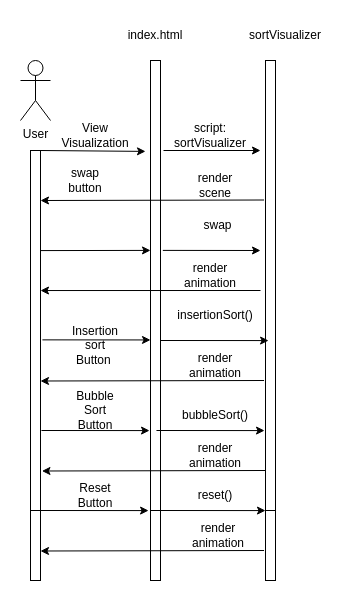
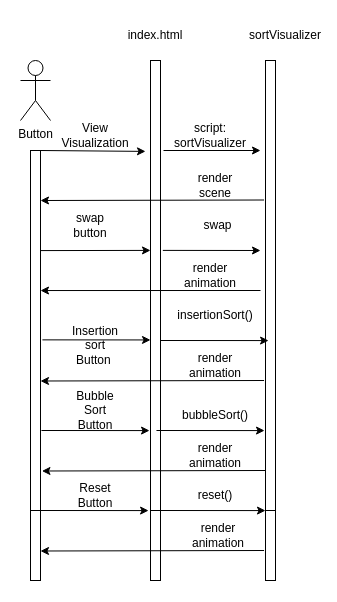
  <mxCell id="0" />
  <mxCell id="1" parent="0" />
- <mxCell id="2" value="User" style="shape=umlActor;verticalLabelPosition=bottom;verticalAlign=top;html=1;outlineConnect=0;" parent="1" vertex="1"><mxGeometry x="20" y="60" width="30" height="60" as="geometry" /></mxCell>
+ <mxCell id="2" value="Button" style="shape=umlActor;verticalLabelPosition=bottom;verticalAlign=top;html=1;outlineConnect=0;" parent="1" vertex="1"><mxGeometry x="20" y="60" width="30" height="60" as="geometry" /></mxCell>
  <mxCell id="3" value="" style="rounded=0;whiteSpace=wrap;html=1;" parent="1" vertex="1"><mxGeometry x="30" y="150" width="10" height="360" as="geometry" /></mxCell>
  <mxCell id="4" value="" style="rounded=0;whiteSpace=wrap;html=1;" parent="1" vertex="1"><mxGeometry x="150" y="60" width="10" height="450" as="geometry" /></mxCell>
  <mxCell id="5" value="" style="rounded=0;whiteSpace=wrap;html=1;" parent="1" vertex="1"><mxGeometry x="265" y="60" width="10" height="450" as="geometry" /></mxCell>
  <mxCell id="6" value="sortVisualizer" style="text;html=1;strokeColor=none;fillColor=none;align=center;verticalAlign=middle;whiteSpace=wrap;rounded=0;" parent="1" vertex="1"><mxGeometry x="255" y="20" width="60" height="30" as="geometry" /></mxCell>
  <mxCell id="7" value="" style="endArrow=classic;html=1;rounded=0;exitX=1;exitY=0;exitDx=0;exitDy=0;entryX=-0.5;entryY=0.202;entryDx=0;entryDy=0;entryPerimeter=0;" parent="1" source="3" target="4" edge="1"><mxGeometry width="50" height="50" relative="1" as="geometry"><mxPoint x="200" y="340" as="sourcePoint" /><mxPoint x="140" y="150" as="targetPoint" /><Array as="points" /></mxGeometry></mxCell>
  <mxCell id="8" value="View Visualization" style="text;html=1;strokeColor=none;fillColor=none;align=center;verticalAlign=middle;whiteSpace=wrap;rounded=0;" parent="1" vertex="1"><mxGeometry x="65" y="120" width="60" height="30" as="geometry" /></mxCell>
  <mxCell id="9" value="" style="endArrow=classic;html=1;rounded=0;" parent="1" edge="1"><mxGeometry width="50" height="50" relative="1" as="geometry"><mxPoint x="163" y="150" as="sourcePoint" /><mxPoint x="260" y="150" as="targetPoint" /></mxGeometry></mxCell>
  <mxCell id="10" value="script: sortVisualizer" style="text;html=1;strokeColor=none;fillColor=none;align=center;verticalAlign=middle;whiteSpace=wrap;rounded=0;" parent="1" vertex="1"><mxGeometry x="180" y="120" width="60" height="30" as="geometry" /></mxCell>
  <mxCell id="11" value="index.html" style="text;html=1;strokeColor=none;fillColor=none;align=center;verticalAlign=middle;whiteSpace=wrap;rounded=0;" parent="1" vertex="1"><mxGeometry x="125" y="20" width="60" height="30" as="geometry" /></mxCell>
  <mxCell id="12" value="" style="endArrow=classic;html=1;rounded=0;exitX=-0.145;exitY=0.31;exitDx=0;exitDy=0;exitPerimeter=0;" parent="1" source="5" edge="1"><mxGeometry width="50" height="50" relative="1" as="geometry"><mxPoint x="260" y="200" as="sourcePoint" /><mxPoint x="40" y="200" as="targetPoint" /></mxGeometry></mxCell>
  <mxCell id="13" value="&lt;div&gt;render&lt;/div&gt;&lt;div&gt;scene&lt;br&gt;&lt;/div&gt;" style="text;html=1;strokeColor=none;fillColor=none;align=center;verticalAlign=middle;whiteSpace=wrap;rounded=0;" parent="1" vertex="1"><mxGeometry x="185" y="170" width="60" height="30" as="geometry" /></mxCell>
  <mxCell id="14" value="" style="endArrow=classic;html=1;rounded=0;entryX=0;entryY=0.422;entryDx=0;entryDy=0;entryPerimeter=0;exitX=1;exitY=0.278;exitDx=0;exitDy=0;exitPerimeter=0;" parent="1" source="3" target="4" edge="1"><mxGeometry width="50" height="50" relative="1" as="geometry"><mxPoint x="200" y="320" as="sourcePoint" /><mxPoint x="250" y="270" as="targetPoint" /></mxGeometry></mxCell>
- <mxCell id="15" value="swap button" style="text;html=1;strokeColor=none;fillColor=none;align=center;verticalAlign=middle;whiteSpace=wrap;rounded=0;" parent="1" vertex="1"><mxGeometry x="55" y="165" width="60" height="30" as="geometry" /></mxCell>
+ <mxCell id="15" value="swap button" style="text;html=1;strokeColor=none;fillColor=none;align=center;verticalAlign=middle;whiteSpace=wrap;rounded=0;" parent="1" vertex="1"><mxGeometry x="60" y="210" width="60" height="30" as="geometry" /></mxCell>
  <mxCell id="16" value="" style="endArrow=classic;html=1;rounded=0;exitX=1.233;exitY=0.422;exitDx=0;exitDy=0;exitPerimeter=0;" parent="1" source="4" edge="1"><mxGeometry width="50" height="50" relative="1" as="geometry"><mxPoint x="200" y="320" as="sourcePoint" /><mxPoint x="260" y="250" as="targetPoint" /></mxGeometry></mxCell>
  <mxCell id="17" value="swap" style="text;html=1;strokeColor=none;fillColor=none;align=center;verticalAlign=middle;whiteSpace=wrap;rounded=0;" parent="1" vertex="1"><mxGeometry x="190" y="210" width="55" height="30" as="geometry" /></mxCell>
  <mxCell id="18" value="" style="endArrow=classic;html=1;rounded=0;entryX=1;entryY=0.389;entryDx=0;entryDy=0;entryPerimeter=0;" parent="1" target="3" edge="1"><mxGeometry width="50" height="50" relative="1" as="geometry"><mxPoint x="260" y="290" as="sourcePoint" /><mxPoint x="250" y="270" as="targetPoint" /></mxGeometry></mxCell>
  <mxCell id="19" value="render&lt;br&gt;&lt;div&gt;animation&lt;/div&gt;" style="text;html=1;strokeColor=none;fillColor=none;align=center;verticalAlign=middle;whiteSpace=wrap;rounded=0;" parent="1" vertex="1"><mxGeometry x="180" y="260" width="60" height="30" as="geometry" /></mxCell>
  <mxCell id="20" value="Insertion sort Button&amp;nbsp;" style="text;html=1;strokeColor=none;fillColor=none;align=center;verticalAlign=middle;whiteSpace=wrap;rounded=0;fontColor=#000000;" vertex="1" parent="1"><mxGeometry x="65" y="320" width="60" height="50" as="geometry" /></mxCell>
  <mxCell id="21" value="insertionSort()" style="text;html=1;strokeColor=none;fillColor=none;align=center;verticalAlign=middle;whiteSpace=wrap;rounded=0;fontColor=#000000;" vertex="1" parent="1"><mxGeometry x="170" y="300" width="90" height="30" as="geometry" /></mxCell>
  <mxCell id="22" value="" style="endArrow=classic;html=1;rounded=0;fontColor=#000000;exitX=1.192;exitY=0.526;exitDx=0;exitDy=0;exitPerimeter=0;entryX=0;entryY=0.621;entryDx=0;entryDy=0;entryPerimeter=0;" edge="1" parent="1" source="3" target="4"><mxGeometry width="50" height="50" relative="1" as="geometry"><mxPoint x="210" y="330" as="sourcePoint" /><mxPoint x="260" y="280" as="targetPoint" /></mxGeometry></mxCell>
  <mxCell id="23" value="" style="endArrow=classic;html=1;rounded=0;fontColor=#000000;exitX=1.192;exitY=0.526;exitDx=0;exitDy=0;exitPerimeter=0;entryX=0;entryY=0.621;entryDx=0;entryDy=0;entryPerimeter=0;" edge="1" parent="1"><mxGeometry width="50" height="50" relative="1" as="geometry"><mxPoint x="160" y="340" as="sourcePoint" /><mxPoint x="268.08" y="340.09" as="targetPoint" /></mxGeometry></mxCell>
  <mxCell id="24" value="render&lt;br&gt;&lt;div&gt;animation&lt;/div&gt;" style="text;html=1;strokeColor=none;fillColor=none;align=center;verticalAlign=middle;whiteSpace=wrap;rounded=0;" vertex="1" parent="1"><mxGeometry x="185" y="350" width="60" height="30" as="geometry" /></mxCell>
  <mxCell id="25" value="" style="endArrow=classic;html=1;rounded=0;exitX=-0.145;exitY=0.31;exitDx=0;exitDy=0;exitPerimeter=0;" edge="1" parent="1"><mxGeometry width="50" height="50" relative="1" as="geometry"><mxPoint x="263.55" y="380" as="sourcePoint" /><mxPoint x="40" y="380.5" as="targetPoint" /></mxGeometry></mxCell>
  <mxCell id="26" value="Bubble Sort Button" style="text;html=1;strokeColor=none;fillColor=none;align=center;verticalAlign=middle;whiteSpace=wrap;rounded=0;fontColor=#000000;" vertex="1" parent="1"><mxGeometry x="65" y="390" width="60" height="40" as="geometry" /></mxCell>
  <mxCell id="27" value="bubbleSort()" style="text;html=1;strokeColor=none;fillColor=none;align=center;verticalAlign=middle;whiteSpace=wrap;rounded=0;fontColor=#000000;" vertex="1" parent="1"><mxGeometry x="185" y="400" width="60" height="30" as="geometry" /></mxCell>
  <mxCell id="28" value="" style="endArrow=classic;html=1;rounded=0;fontColor=#000000;exitX=1.192;exitY=0.526;exitDx=0;exitDy=0;exitPerimeter=0;entryX=0;entryY=0.621;entryDx=0;entryDy=0;entryPerimeter=0;" edge="1" parent="1"><mxGeometry width="50" height="50" relative="1" as="geometry"><mxPoint x="40.96" y="430" as="sourcePoint" /><mxPoint x="149.04" y="430.09" as="targetPoint" /></mxGeometry></mxCell>
  <mxCell id="29" value="" style="endArrow=classic;html=1;rounded=0;fontColor=#000000;exitX=1.192;exitY=0.526;exitDx=0;exitDy=0;exitPerimeter=0;entryX=0;entryY=0.621;entryDx=0;entryDy=0;entryPerimeter=0;" edge="1" parent="1"><mxGeometry width="50" height="50" relative="1" as="geometry"><mxPoint x="155.96" y="430" as="sourcePoint" /><mxPoint x="264.04" y="430.09" as="targetPoint" /></mxGeometry></mxCell>
  <mxCell id="30" value="render&lt;br&gt;&lt;div&gt;animation&lt;/div&gt;" style="text;html=1;strokeColor=none;fillColor=none;align=center;verticalAlign=middle;whiteSpace=wrap;rounded=0;" vertex="1" parent="1"><mxGeometry x="185" y="440" width="60" height="30" as="geometry" /></mxCell>
  <mxCell id="31" value="" style="endArrow=classic;html=1;rounded=0;exitX=-0.145;exitY=0.31;exitDx=0;exitDy=0;exitPerimeter=0;" edge="1" parent="1"><mxGeometry width="50" height="50" relative="1" as="geometry"><mxPoint x="265" y="470" as="sourcePoint" /><mxPoint x="41.45" y="470.5" as="targetPoint" /></mxGeometry></mxCell>
  <mxCell id="32" value="Reset Button" style="text;html=1;strokeColor=none;fillColor=none;align=center;verticalAlign=middle;whiteSpace=wrap;rounded=0;fontColor=#000000;" vertex="1" parent="1"><mxGeometry x="65" y="480" width="60" height="30" as="geometry" /></mxCell>
  <mxCell id="33" value="reset()" style="text;html=1;strokeColor=none;fillColor=none;align=center;verticalAlign=middle;whiteSpace=wrap;rounded=0;fontColor=#000000;" vertex="1" parent="1"><mxGeometry x="185" y="480" width="60" height="30" as="geometry" /></mxCell>
  <mxCell id="34" value="" style="rounded=0;whiteSpace=wrap;html=1;" vertex="1" parent="1"><mxGeometry x="30" y="510" width="10" height="70" as="geometry" /></mxCell>
  <mxCell id="35" value="" style="rounded=0;whiteSpace=wrap;html=1;" vertex="1" parent="1"><mxGeometry x="150" y="510" width="10" height="70" as="geometry" /></mxCell>
  <mxCell id="36" value="" style="rounded=0;whiteSpace=wrap;html=1;" vertex="1" parent="1"><mxGeometry x="265" y="510" width="10" height="70" as="geometry" /></mxCell>
  <mxCell id="37" value="render&lt;br&gt;&lt;div&gt;animation&lt;/div&gt;" style="text;html=1;strokeColor=none;fillColor=none;align=center;verticalAlign=middle;whiteSpace=wrap;rounded=0;" vertex="1" parent="1"><mxGeometry x="187.5" y="520" width="60" height="30" as="geometry" /></mxCell>
  <mxCell id="38" value="" style="endArrow=classic;html=1;rounded=0;fontColor=#000000;exitX=1.192;exitY=0.526;exitDx=0;exitDy=0;exitPerimeter=0;entryX=0;entryY=0.621;entryDx=0;entryDy=0;entryPerimeter=0;" edge="1" parent="1"><mxGeometry width="50" height="50" relative="1" as="geometry"><mxPoint x="40" y="510" as="sourcePoint" /><mxPoint x="148.08" y="510.09" as="targetPoint" /></mxGeometry></mxCell>
  <mxCell id="39" value="" style="endArrow=classic;html=1;rounded=0;fontColor=#000000;exitX=1.192;exitY=0.526;exitDx=0;exitDy=0;exitPerimeter=0;entryX=0;entryY=0.621;entryDx=0;entryDy=0;entryPerimeter=0;" edge="1" parent="1"><mxGeometry width="50" height="50" relative="1" as="geometry"><mxPoint x="156.92" y="510" as="sourcePoint" /><mxPoint x="265" y="510.09" as="targetPoint" /></mxGeometry></mxCell>
  <mxCell id="40" value="" style="endArrow=classic;html=1;rounded=0;exitX=-0.145;exitY=0.31;exitDx=0;exitDy=0;exitPerimeter=0;" edge="1" parent="1"><mxGeometry width="50" height="50" relative="1" as="geometry"><mxPoint x="263.55" y="550" as="sourcePoint" /><mxPoint x="40" y="550.5" as="targetPoint" /></mxGeometry></mxCell>
